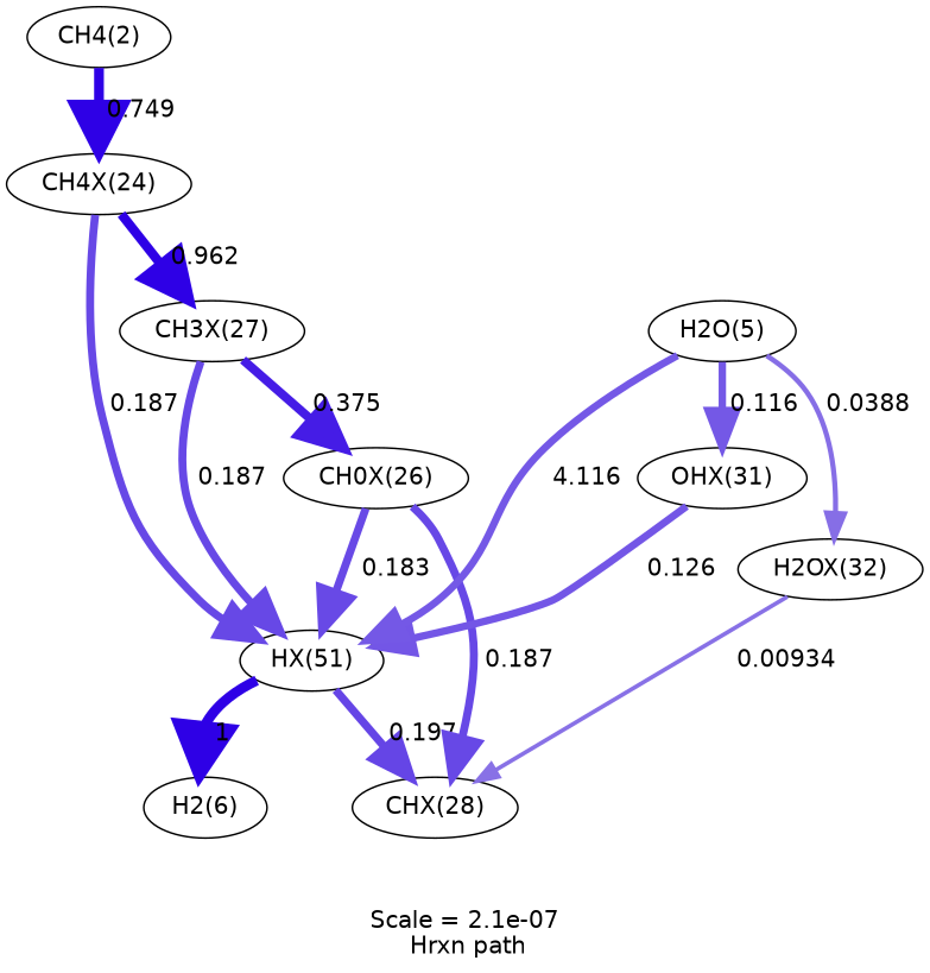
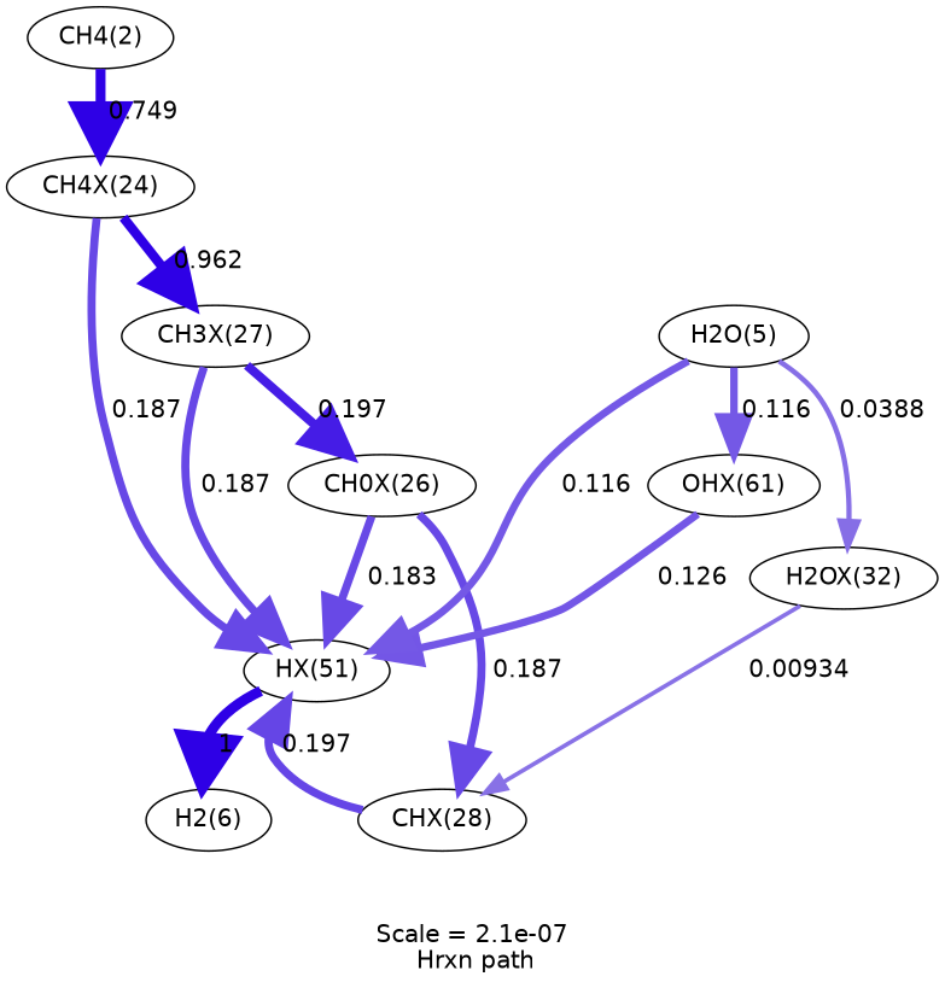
  digraph {
    fontname=Helvetica
    label="Scale = 2.1e-07\l Hrxn path"
    node [fontname=Helvetica]
    edge [arrowsize=2.37 color="0.7, 0.687, 0.9" fontname=Helvetica penwidth=4.74]
    n1 [label="HX(51)"]
    n2 [label="H2(6)"]
    n3 [label="CH3X(27)"]
    n4 [label="CH0X(26)"]
    n5 [label="CHX(28)"]
-   n6 [label="OHX(31)"]
+   n6 [label="OHX(61)"]
    n7 [label="H2O(5)"]
    n8 [label="H2OX(32)"]
    n9 [label="CH4X(24)"]
    n10 [label="CH4(2)"]
    n1 -> n2 [arrowsize=3 color="0.7, 1.5, 0.9" label=" 1" penwidth=6]
    n3 -> n1 [label=" 0.187"]
-   n3 -> n4 [arrowsize=2.63 color="0.7, 0.875, 0.9" label=" 0.375" penwidth=5.26]
+   n3 -> n4 [arrowsize=2.63 color="0.7, 0.875, 0.9" label=" 0.197" penwidth=5.26]
    n4 -> n1 [arrowsize=2.36 color="0.7, 0.683, 0.9" label=" 0.183" penwidth=4.72]
    n4 -> n5 [label=" 0.187"]
-   n1 -> n5 [arrowsize=2.39 color="0.7, 0.697, 0.9" label=" 0.197" penwidth=4.77]
+   n5 -> n1 [arrowsize=2.39 color="0.7, 0.697, 0.9" label=" 0.197" penwidth=4.77]
    n6 -> n1 [arrowsize=2.22 color="0.7, 0.626, 0.9" label=" 0.126" penwidth=4.43]
-   n7 -> n1 [arrowsize=2.19 color="0.7, 0.616, 0.9" label=" 4.116" penwidth=4.38]
+   n7 -> n1 [arrowsize=2.19 color="0.7, 0.616, 0.9" label=" 0.116" penwidth=4.38]
    n7 -> n6 [arrowsize=2.19 color="0.7, 0.616, 0.9" label=" 0.116" penwidth=4.38]
    n7 -> n8 [arrowsize=1.5 color="0.7, 0.519, 0.9" label=" 0.0388" penwidth=3]
    n8 -> n5 [arrowsize=1.24 color="0.7, 0.509, 0.9" label=" 0.00934" penwidth=2.47]
    n9 -> n1 [label=" 0.187"]
    n9 -> n3 [arrowsize=2.78 color="0.7, 1.06, 0.9" label=" 0.962" penwidth=5.56]
    n10 -> n9 [arrowsize=2.89 color="0.7, 1.25, 0.9" label=" 0.749" penwidth=5.78]
  }
